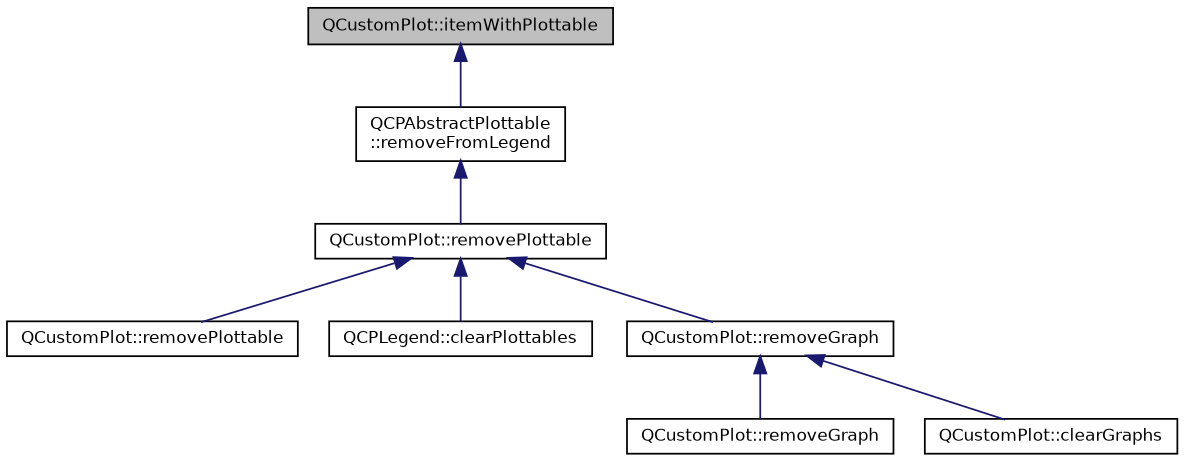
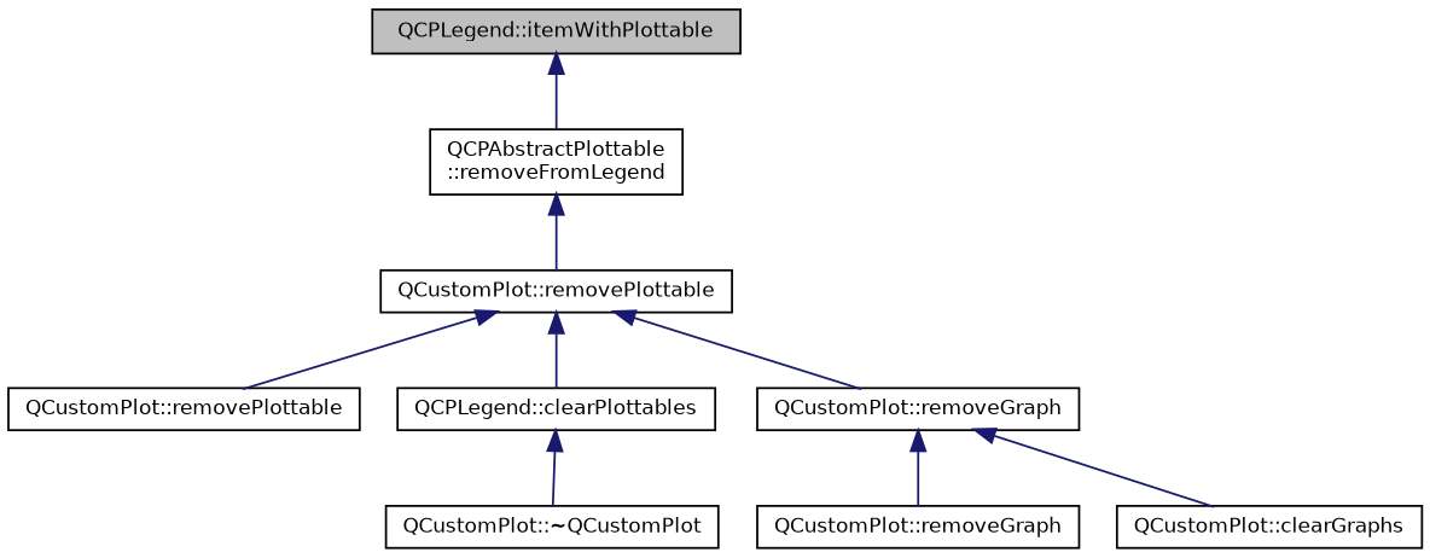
  digraph {
    rankdir=TB
    node [color=black fillcolor=white fontname=Helvetica fontsize=10 shape=record style=filled]
    edge [color=midnightblue dir=back fontname=Helvetica fontsize=10 labelfontname=Helvetica labelfontsize=10 style=solid]
-   n1 [fillcolor=grey75 fontcolor=black height=0.2 label="QCustomPlot::itemWithPlottable" width=0.4]
+   n1 [fillcolor=grey75 fontcolor=black height=0.2 label="QCPLegend::itemWithPlottable" width=0.4]
    n2 [height=0.2 label="QCPAbstractPlottable\l::removeFromLegend" width=0.4]
    n3 [height=0.2 label="QCustomPlot::removePlottable" width=0.4]
    n4 [height=0.2 label="QCustomPlot::removePlottable" width=0.4]
    n5 [height=0.2 label="QCPLegend::clearPlottables" width=0.4]
    n6 [height=0.2 label="QCustomPlot::removeGraph" width=0.4]
+   n7 [height=0.2 label="QCustomPlot::~QCustomPlot" width=0.4]
    n8 [height=0.2 label="QCustomPlot::removeGraph" width=0.4]
    n9 [height=0.2 label="QCustomPlot::clearGraphs" width=0.4]
    n1 -> n2
    n2 -> n3
    n3 -> n4
    n3 -> n5
    n3 -> n6
+   n5 -> n7
    n6 -> n8
    n6 -> n9
  }
